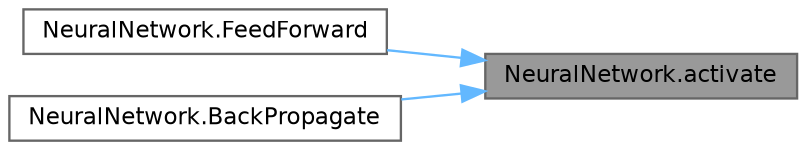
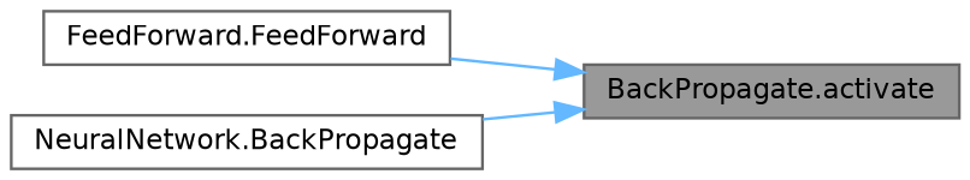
  digraph {
    rankdir=RL
    node [color=grey40 fillcolor=white fontname=Helvetica fontsize=10 shape=box style=filled]
    edge [color=steelblue1 dir=back fontname=Helvetica fontsize=10 labelfontname=Helvetica labelfontsize=10 style=solid]
-   n1 [color=gray40 fillcolor=grey60 fontcolor=black height=0.2 label="NeuralNetwork.activate" width=0.4]
-   n2 [height=0.2 label="NeuralNetwork.FeedForward" width=0.4]
+   n1 [color=gray40 fillcolor=grey60 fontcolor=black height=0.2 label="BackPropagate.activate" width=0.4]
+   n2 [height=0.2 label="FeedForward.FeedForward" width=0.4]
    n3 [height=0.2 label="NeuralNetwork.BackPropagate" width=0.4]
    n1 -> n2
    n1 -> n3
  }
